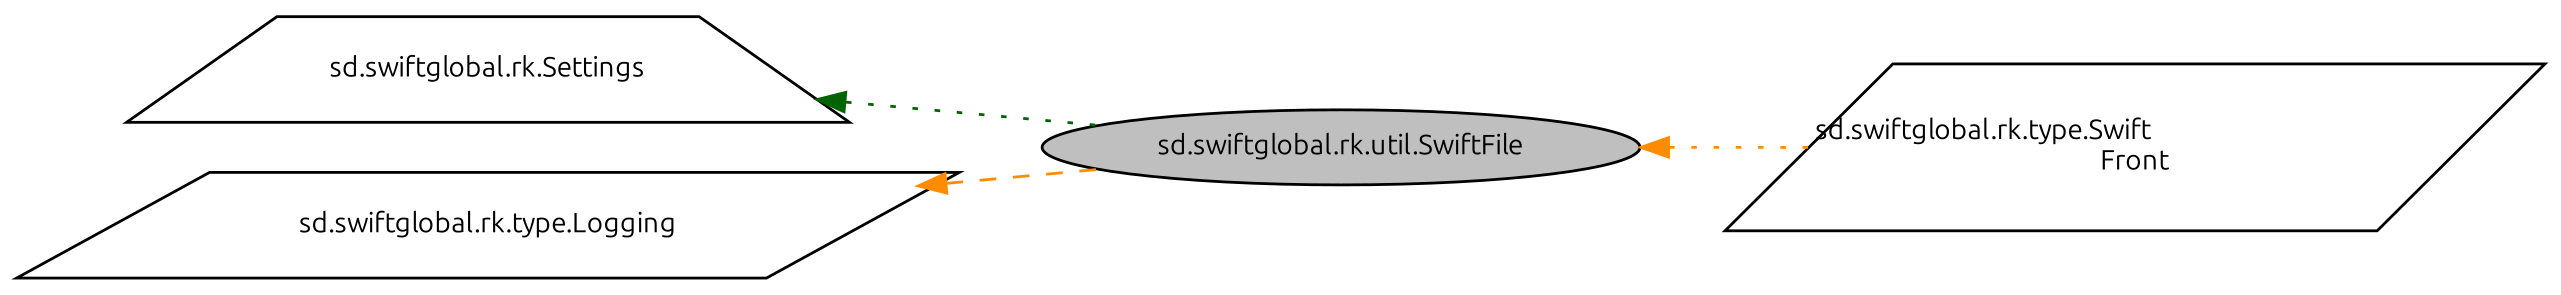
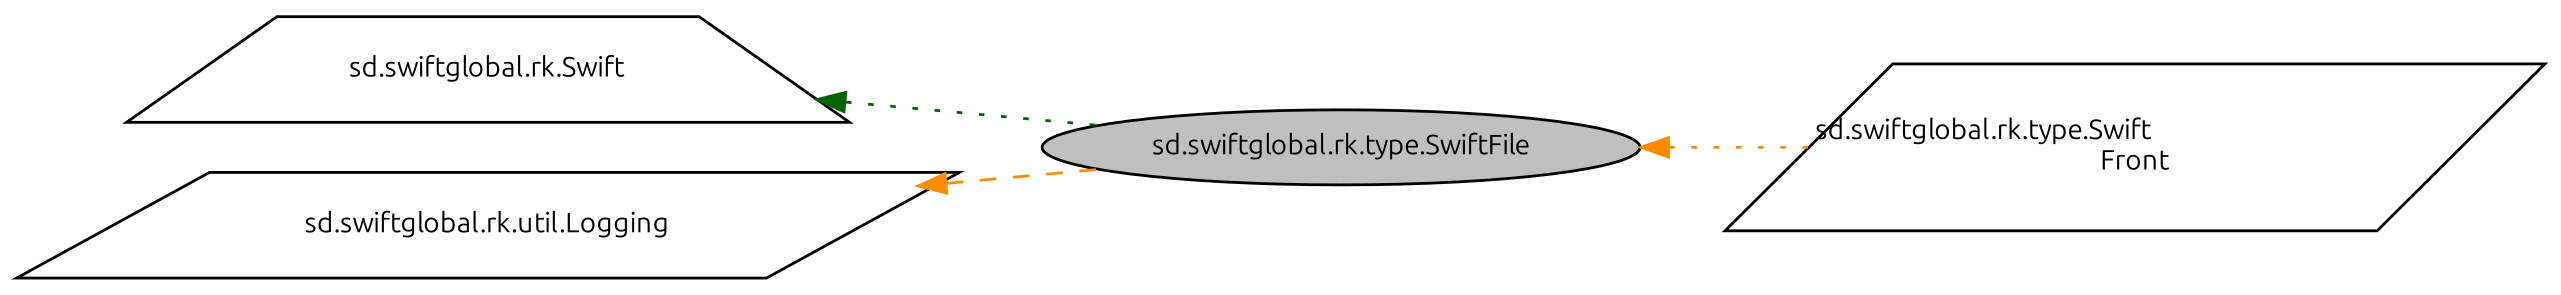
  digraph {
    fontname=Ubuntu
    rankdir=LR
    node [color=black fillcolor=white fontname=Ubuntu fontsize=10 shape=parallelogram style=filled]
    edge [color=darkorange dir=back fontname=Ubuntu fontsize=10 labelfontname=Helvetica labelfontsize=10 style=dotted]
-   n1 [fillcolor=grey75 fontcolor=black height=0.2 label="sd.swiftglobal.rk.util.SwiftFile" shape=ellipse width=0.4]
+   n1 [fillcolor=grey75 fontcolor=black height=0.2 label="sd.swiftglobal.rk.type.SwiftFile" shape=ellipse width=0.4]
    n2 [height=0.2 label="sd.swiftglobal.rk.type.Swift\lFront" width=0.4]
-   n3 [height=0.2 label="sd.swiftglobal.rk.Settings" shape=trapezium width=0.4]
-   n4 [height=0.2 label="sd.swiftglobal.rk.type.Logging" width=0.4]
+   n3 [height=0.2 label="sd.swiftglobal.rk.Swift" shape=trapezium width=0.4]
+   n4 [height=0.2 label="sd.swiftglobal.rk.util.Logging" width=0.4]
    n1 -> n2
    n3 -> n1 [color=darkgreen]
    n4 -> n1 [style=dashed]
  }
